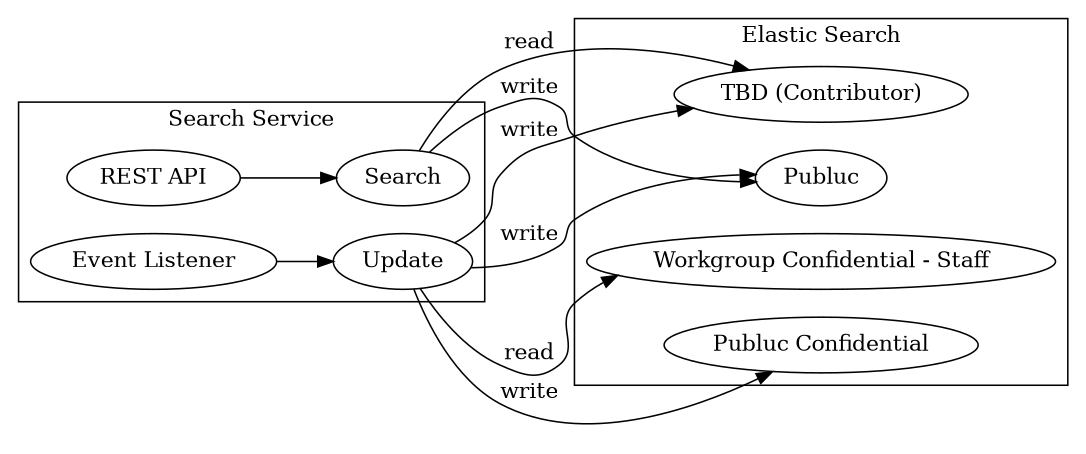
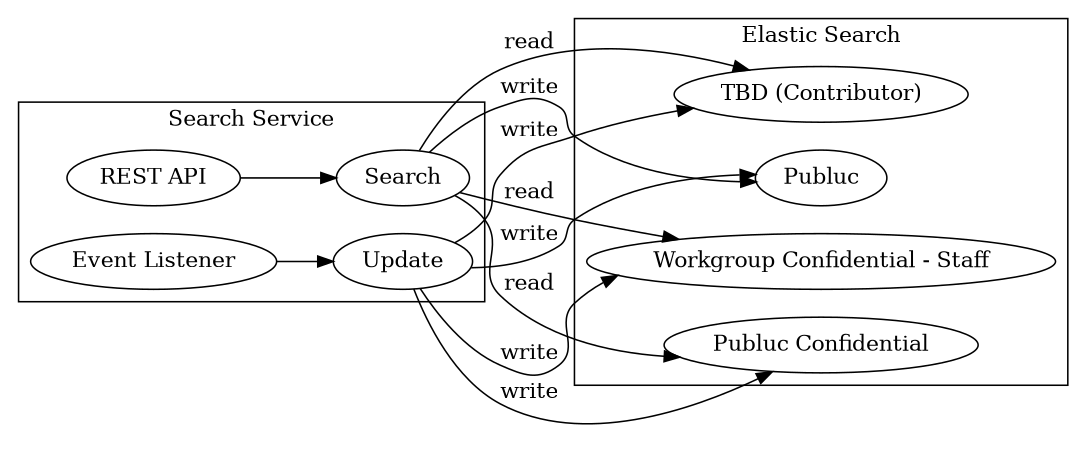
  digraph {
    rankdir=LR
    n1 [label="REST API"]
    n2 [label=Search]
    n3 [label="Event Listener"]
    n4 [label=Update]
    n5 [label=Publuc]
    n6 [label="TBD (Contributor)"]
    n7 [label="Publuc Confidential"]
    n8 [label="Workgroup Confidential - Staff"]
    subgraph cluster_1 {
      label="Search Service"
      n1
      n2
      n3
      n4
    }
    subgraph cluster_2 {
      label="Elastic Search"
      n5
      n6
      n7
      n8
    }
    n1 -> n2
    n2 -> n5 [label=write]
    n2 -> n6 [label=read]
+   n2 -> n7 [label=read]
+   n2 -> n8 [label=read]
    n3 -> n4
    n4 -> n5 [label=write]
    n4 -> n6 [label=write]
    n4 -> n7 [label=write]
-   n4 -> n8 [label=read]
+   n4 -> n8 [label=write]
  }
